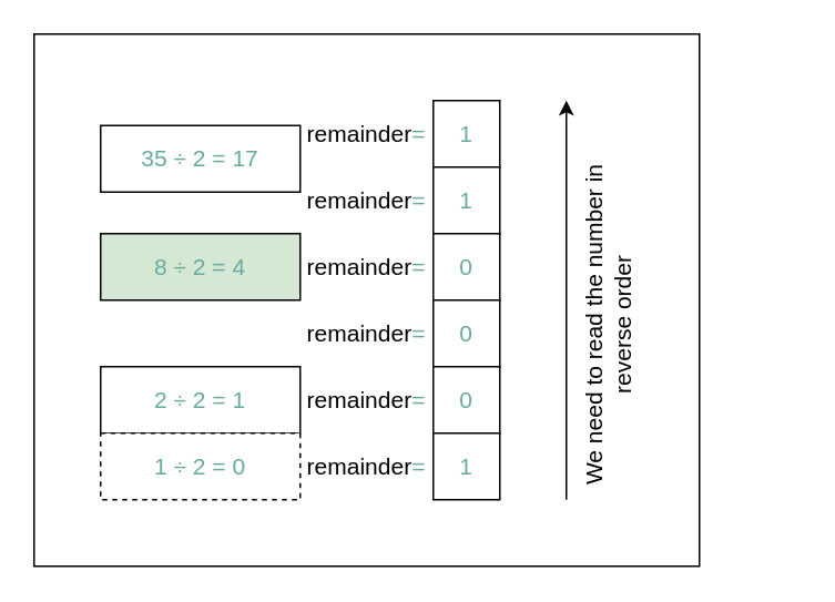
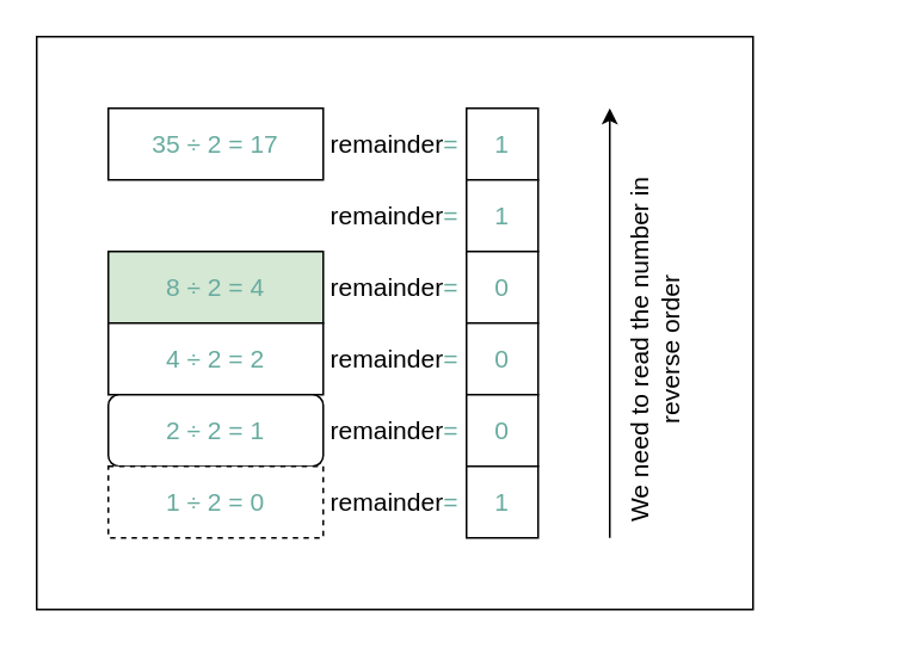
  <mxCell id="0" />
  <mxCell id="1" parent="0" />
  <mxCell id="2" value="" style="rounded=0;whiteSpace=wrap;html=1;labelBackgroundColor=none;fontSize=14;fontColor=#000000;" vertex="1" parent="1"><mxGeometry x="20" y="20" width="400" height="320" as="geometry" /></mxCell>
- <mxCell id="3" value="35 ÷ 2 = 17" style="rounded=0;whiteSpace=wrap;html=1;labelBackgroundColor=none;fontSize=14;fontColor=#67AB9F;" vertex="1" parent="1"><mxGeometry x="60" y="75" width="120" height="40" as="geometry" /></mxCell>
+ <mxCell id="3" value="35 ÷ 2 = 17" style="rounded=0;whiteSpace=wrap;html=1;labelBackgroundColor=none;fontSize=14;fontColor=#67AB9F;" vertex="1" parent="1"><mxGeometry x="60" y="60" width="120" height="40" as="geometry" /></mxCell>
  <mxCell id="4" value="1" style="rounded=0;whiteSpace=wrap;html=1;labelBackgroundColor=none;fontSize=14;fontColor=#67AB9F;" vertex="1" parent="1"><mxGeometry x="260" y="60" width="40" height="40" as="geometry" /></mxCell>
  <mxCell id="5" value="8 ÷ 2 = 4" style="rounded=0;whiteSpace=wrap;html=1;labelBackgroundColor=none;fontSize=14;fontColor=#67AB9F;fillColor=#d5e8d4;" vertex="1" parent="1"><mxGeometry x="60" y="140" width="120" height="40" as="geometry" /></mxCell>
- <mxCell id="7" value="2 ÷ 2 = 1" style="rounded=0;whiteSpace=wrap;html=1;labelBackgroundColor=none;fontSize=14;fontColor=#67AB9F;" vertex="1" parent="1"><mxGeometry x="60" y="220" width="120" height="40" as="geometry" /></mxCell>
+ <mxCell id="6" value="4 ÷ 2 = 2" style="rounded=0;whiteSpace=wrap;html=1;labelBackgroundColor=none;fontSize=14;fontColor=#67AB9F;" vertex="1" parent="1"><mxGeometry x="60" y="180" width="120" height="40" as="geometry" /></mxCell>
+ <mxCell id="7" value="2 ÷ 2 = 1" style="whiteSpace=wrap;html=1;labelBackgroundColor=none;fontSize=14;fontColor=#67AB9F;rounded=1;" vertex="1" parent="1"><mxGeometry x="60" y="220" width="120" height="40" as="geometry" /></mxCell>
  <mxCell id="8" value="1" style="rounded=0;whiteSpace=wrap;html=1;labelBackgroundColor=none;fontSize=14;fontColor=#67AB9F;" vertex="1" parent="1"><mxGeometry x="260" y="100" width="40" height="40" as="geometry" /></mxCell>
  <mxCell id="9" value="&lt;font color=&quot;#000000&quot;&gt;remainder&lt;/font&gt;=" style="text;html=1;strokeColor=none;fillColor=none;align=center;verticalAlign=middle;whiteSpace=wrap;rounded=0;fontSize=14;fontColor=#67AB9F;" vertex="1" parent="1"><mxGeometry x="190" y="65" width="60" height="30" as="geometry" /></mxCell>
  <mxCell id="10" value="&lt;font color=&quot;#000000&quot;&gt;remainder&lt;/font&gt;=" style="text;html=1;strokeColor=none;fillColor=none;align=center;verticalAlign=middle;whiteSpace=wrap;rounded=0;fontSize=14;fontColor=#67AB9F;" vertex="1" parent="1"><mxGeometry x="190" y="105" width="60" height="30" as="geometry" /></mxCell>
  <mxCell id="11" value="1 ÷ 2 = 0" style="rounded=0;whiteSpace=wrap;html=1;labelBackgroundColor=none;fontSize=14;fontColor=#67AB9F;dashed=1;" vertex="1" parent="1"><mxGeometry x="60" y="260" width="120" height="40" as="geometry" /></mxCell>
  <mxCell id="12" value="&lt;font color=&quot;#000000&quot;&gt;remainder&lt;/font&gt;=" style="text;html=1;strokeColor=none;fillColor=none;align=center;verticalAlign=middle;whiteSpace=wrap;rounded=0;fontSize=14;fontColor=#67AB9F;" vertex="1" parent="1"><mxGeometry x="190" y="145" width="60" height="30" as="geometry" /></mxCell>
  <mxCell id="13" value="&lt;font color=&quot;#000000&quot;&gt;remainder&lt;/font&gt;=" style="text;html=1;strokeColor=none;fillColor=none;align=center;verticalAlign=middle;whiteSpace=wrap;rounded=0;fontSize=14;fontColor=#67AB9F;" vertex="1" parent="1"><mxGeometry x="190" y="185" width="60" height="30" as="geometry" /></mxCell>
  <mxCell id="14" value="&lt;font color=&quot;#000000&quot;&gt;remainder&lt;/font&gt;=" style="text;html=1;strokeColor=none;fillColor=none;align=center;verticalAlign=middle;whiteSpace=wrap;rounded=0;fontSize=14;fontColor=#67AB9F;" vertex="1" parent="1"><mxGeometry x="190" y="225" width="60" height="30" as="geometry" /></mxCell>
  <mxCell id="15" value="&lt;font color=&quot;#000000&quot;&gt;remainder&lt;/font&gt;=" style="text;html=1;strokeColor=none;fillColor=none;align=center;verticalAlign=middle;whiteSpace=wrap;rounded=0;fontSize=14;fontColor=#67AB9F;" vertex="1" parent="1"><mxGeometry x="190" y="265" width="60" height="30" as="geometry" /></mxCell>
  <mxCell id="16" value="0" style="rounded=0;whiteSpace=wrap;html=1;labelBackgroundColor=none;fontSize=14;fontColor=#67AB9F;" vertex="1" parent="1"><mxGeometry x="260" y="140" width="40" height="40" as="geometry" /></mxCell>
  <mxCell id="17" value="0" style="rounded=0;whiteSpace=wrap;html=1;labelBackgroundColor=none;fontSize=14;fontColor=#67AB9F;" vertex="1" parent="1"><mxGeometry x="260" y="180" width="40" height="40" as="geometry" /></mxCell>
  <mxCell id="18" value="0" style="rounded=0;whiteSpace=wrap;html=1;labelBackgroundColor=none;fontSize=14;fontColor=#67AB9F;" vertex="1" parent="1"><mxGeometry x="260" y="220" width="40" height="40" as="geometry" /></mxCell>
  <mxCell id="19" value="1" style="rounded=0;whiteSpace=wrap;html=1;labelBackgroundColor=none;fontSize=14;fontColor=#67AB9F;" vertex="1" parent="1"><mxGeometry x="260" y="260" width="40" height="40" as="geometry" /></mxCell>
  <mxCell id="20" value="" style="endArrow=classic;html=1;rounded=0;fontSize=14;fontColor=#000000;" edge="1" parent="1"><mxGeometry width="50" height="50" relative="1" as="geometry"><mxPoint x="340" y="300" as="sourcePoint" /><mxPoint x="340" y="60" as="targetPoint" /></mxGeometry></mxCell>
  <mxCell id="21" value="We need to read the number in reverse order" style="text;html=1;strokeColor=none;fillColor=none;align=center;verticalAlign=middle;whiteSpace=wrap;rounded=0;fontSize=14;fontColor=#000000;rotation=-90;" vertex="1" parent="1"><mxGeometry x="250" y="180" width="230" height="30" as="geometry" /></mxCell>
